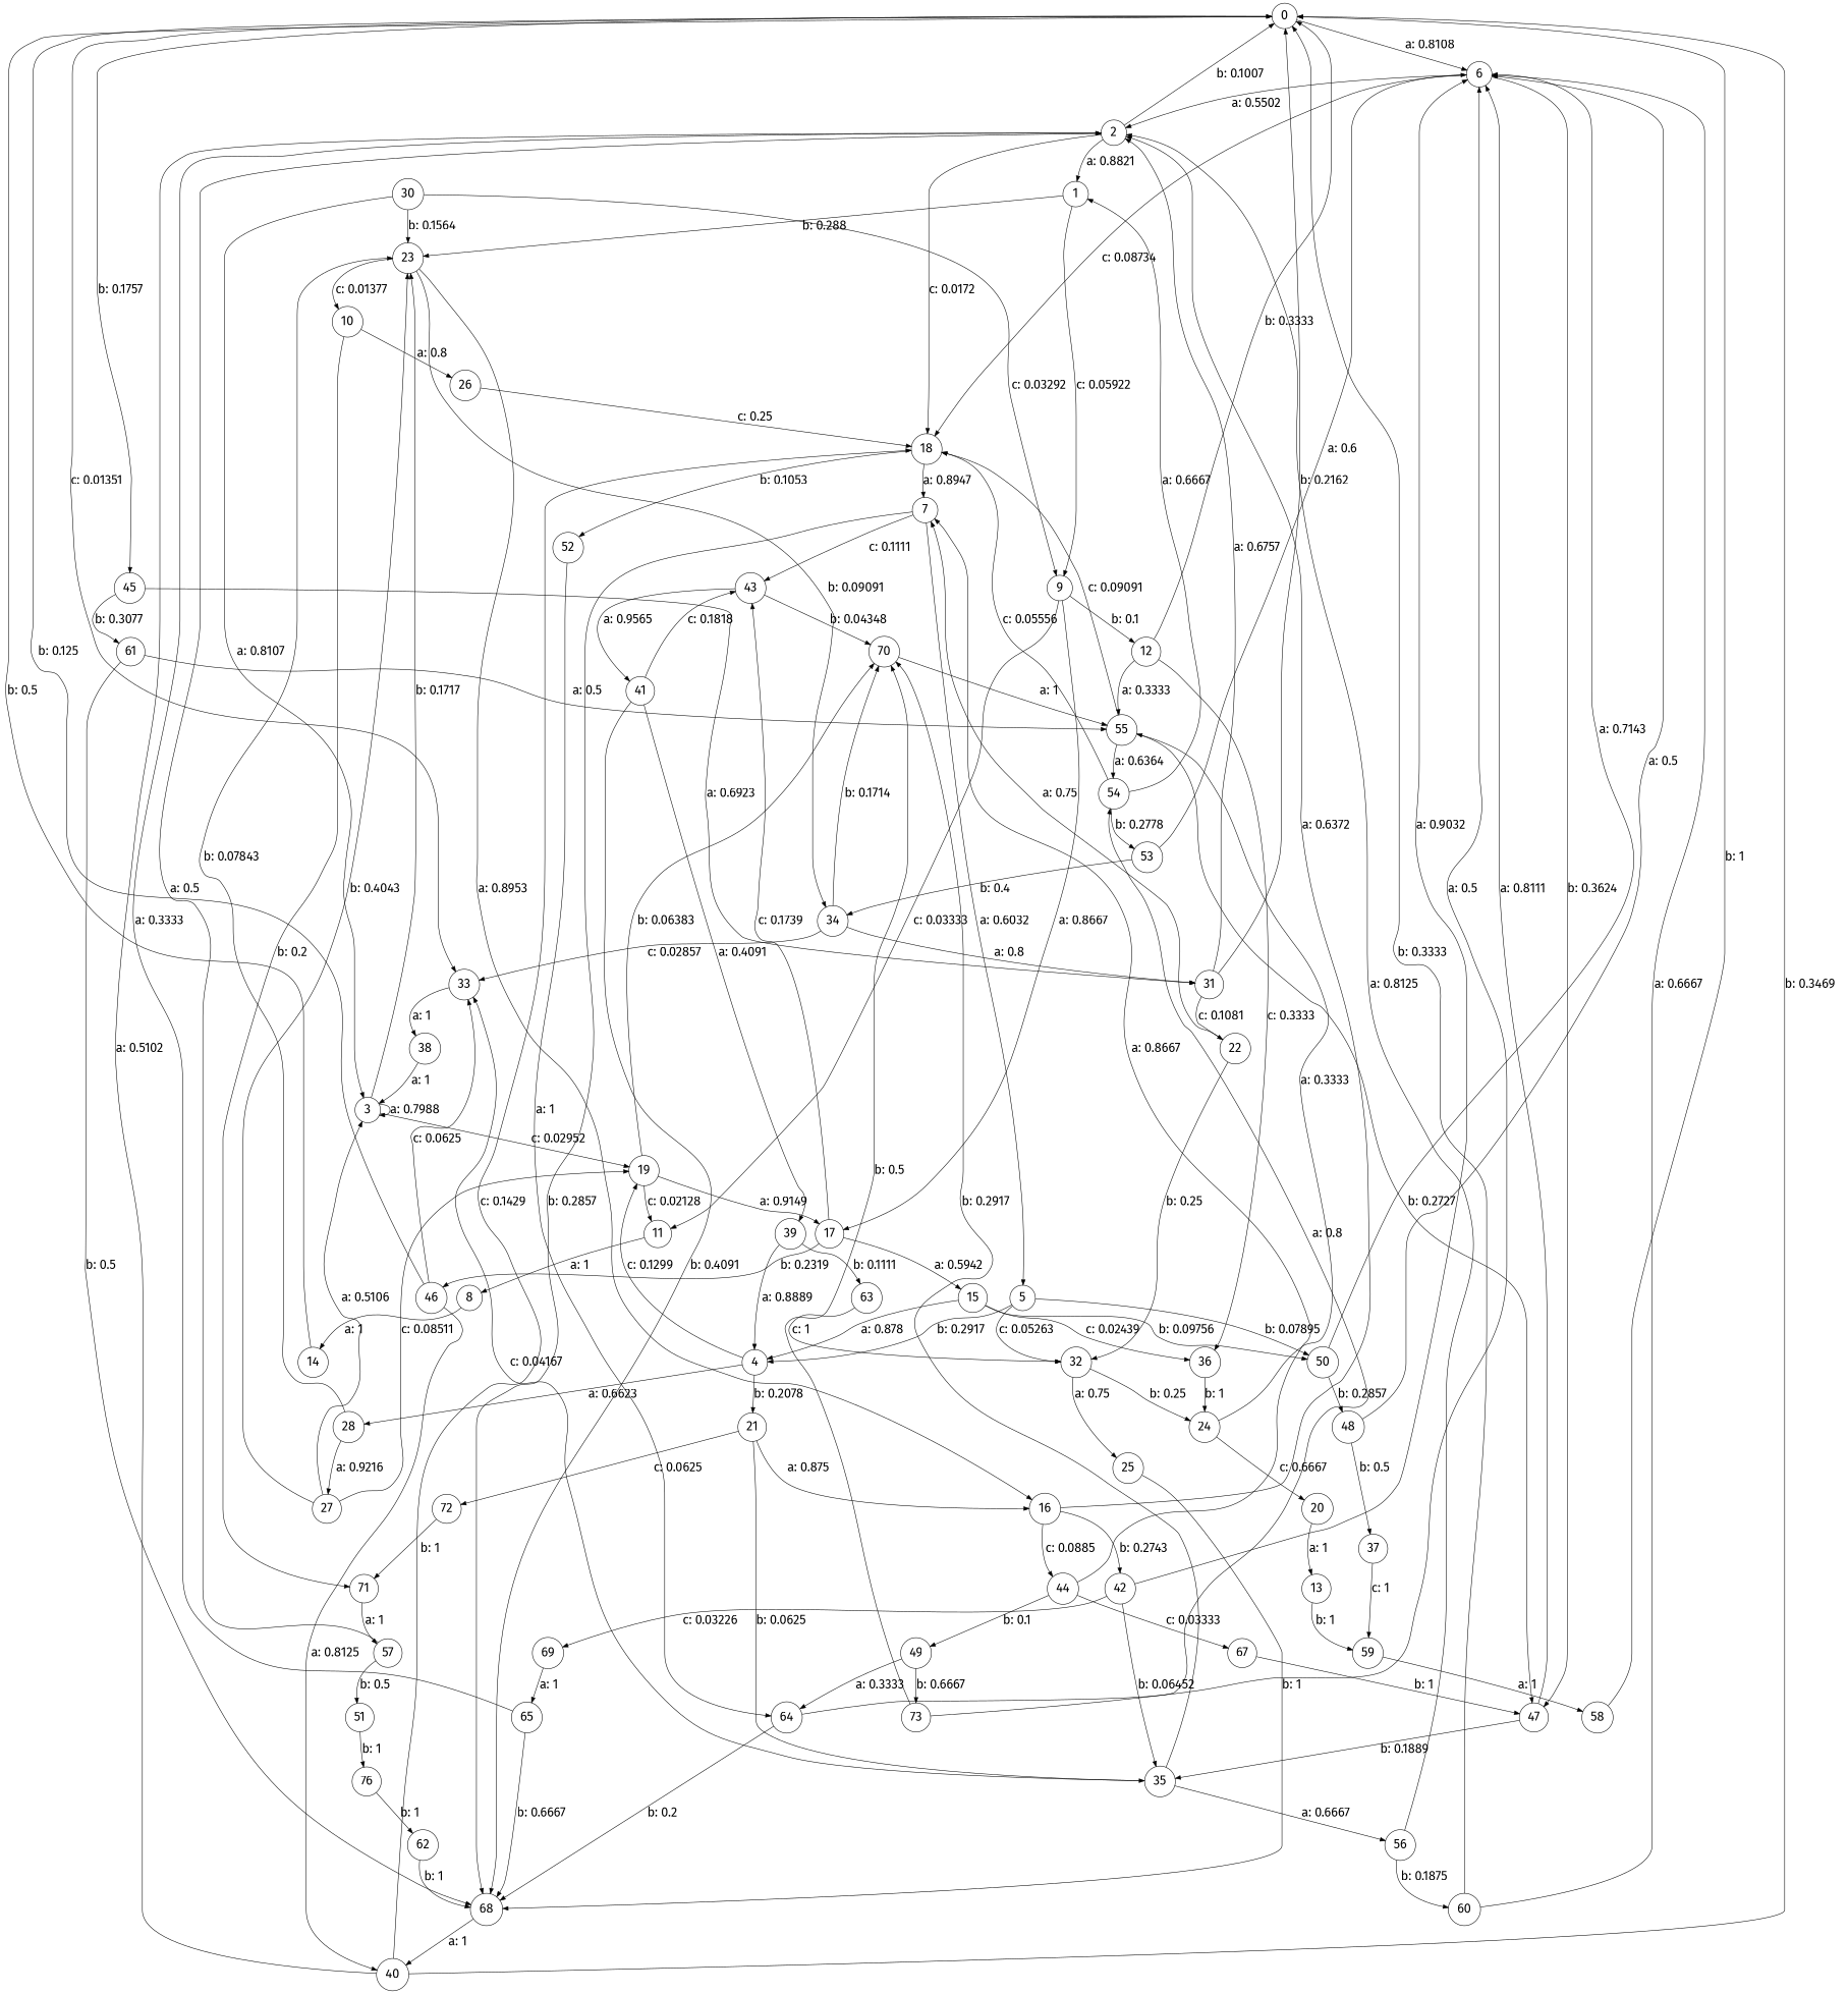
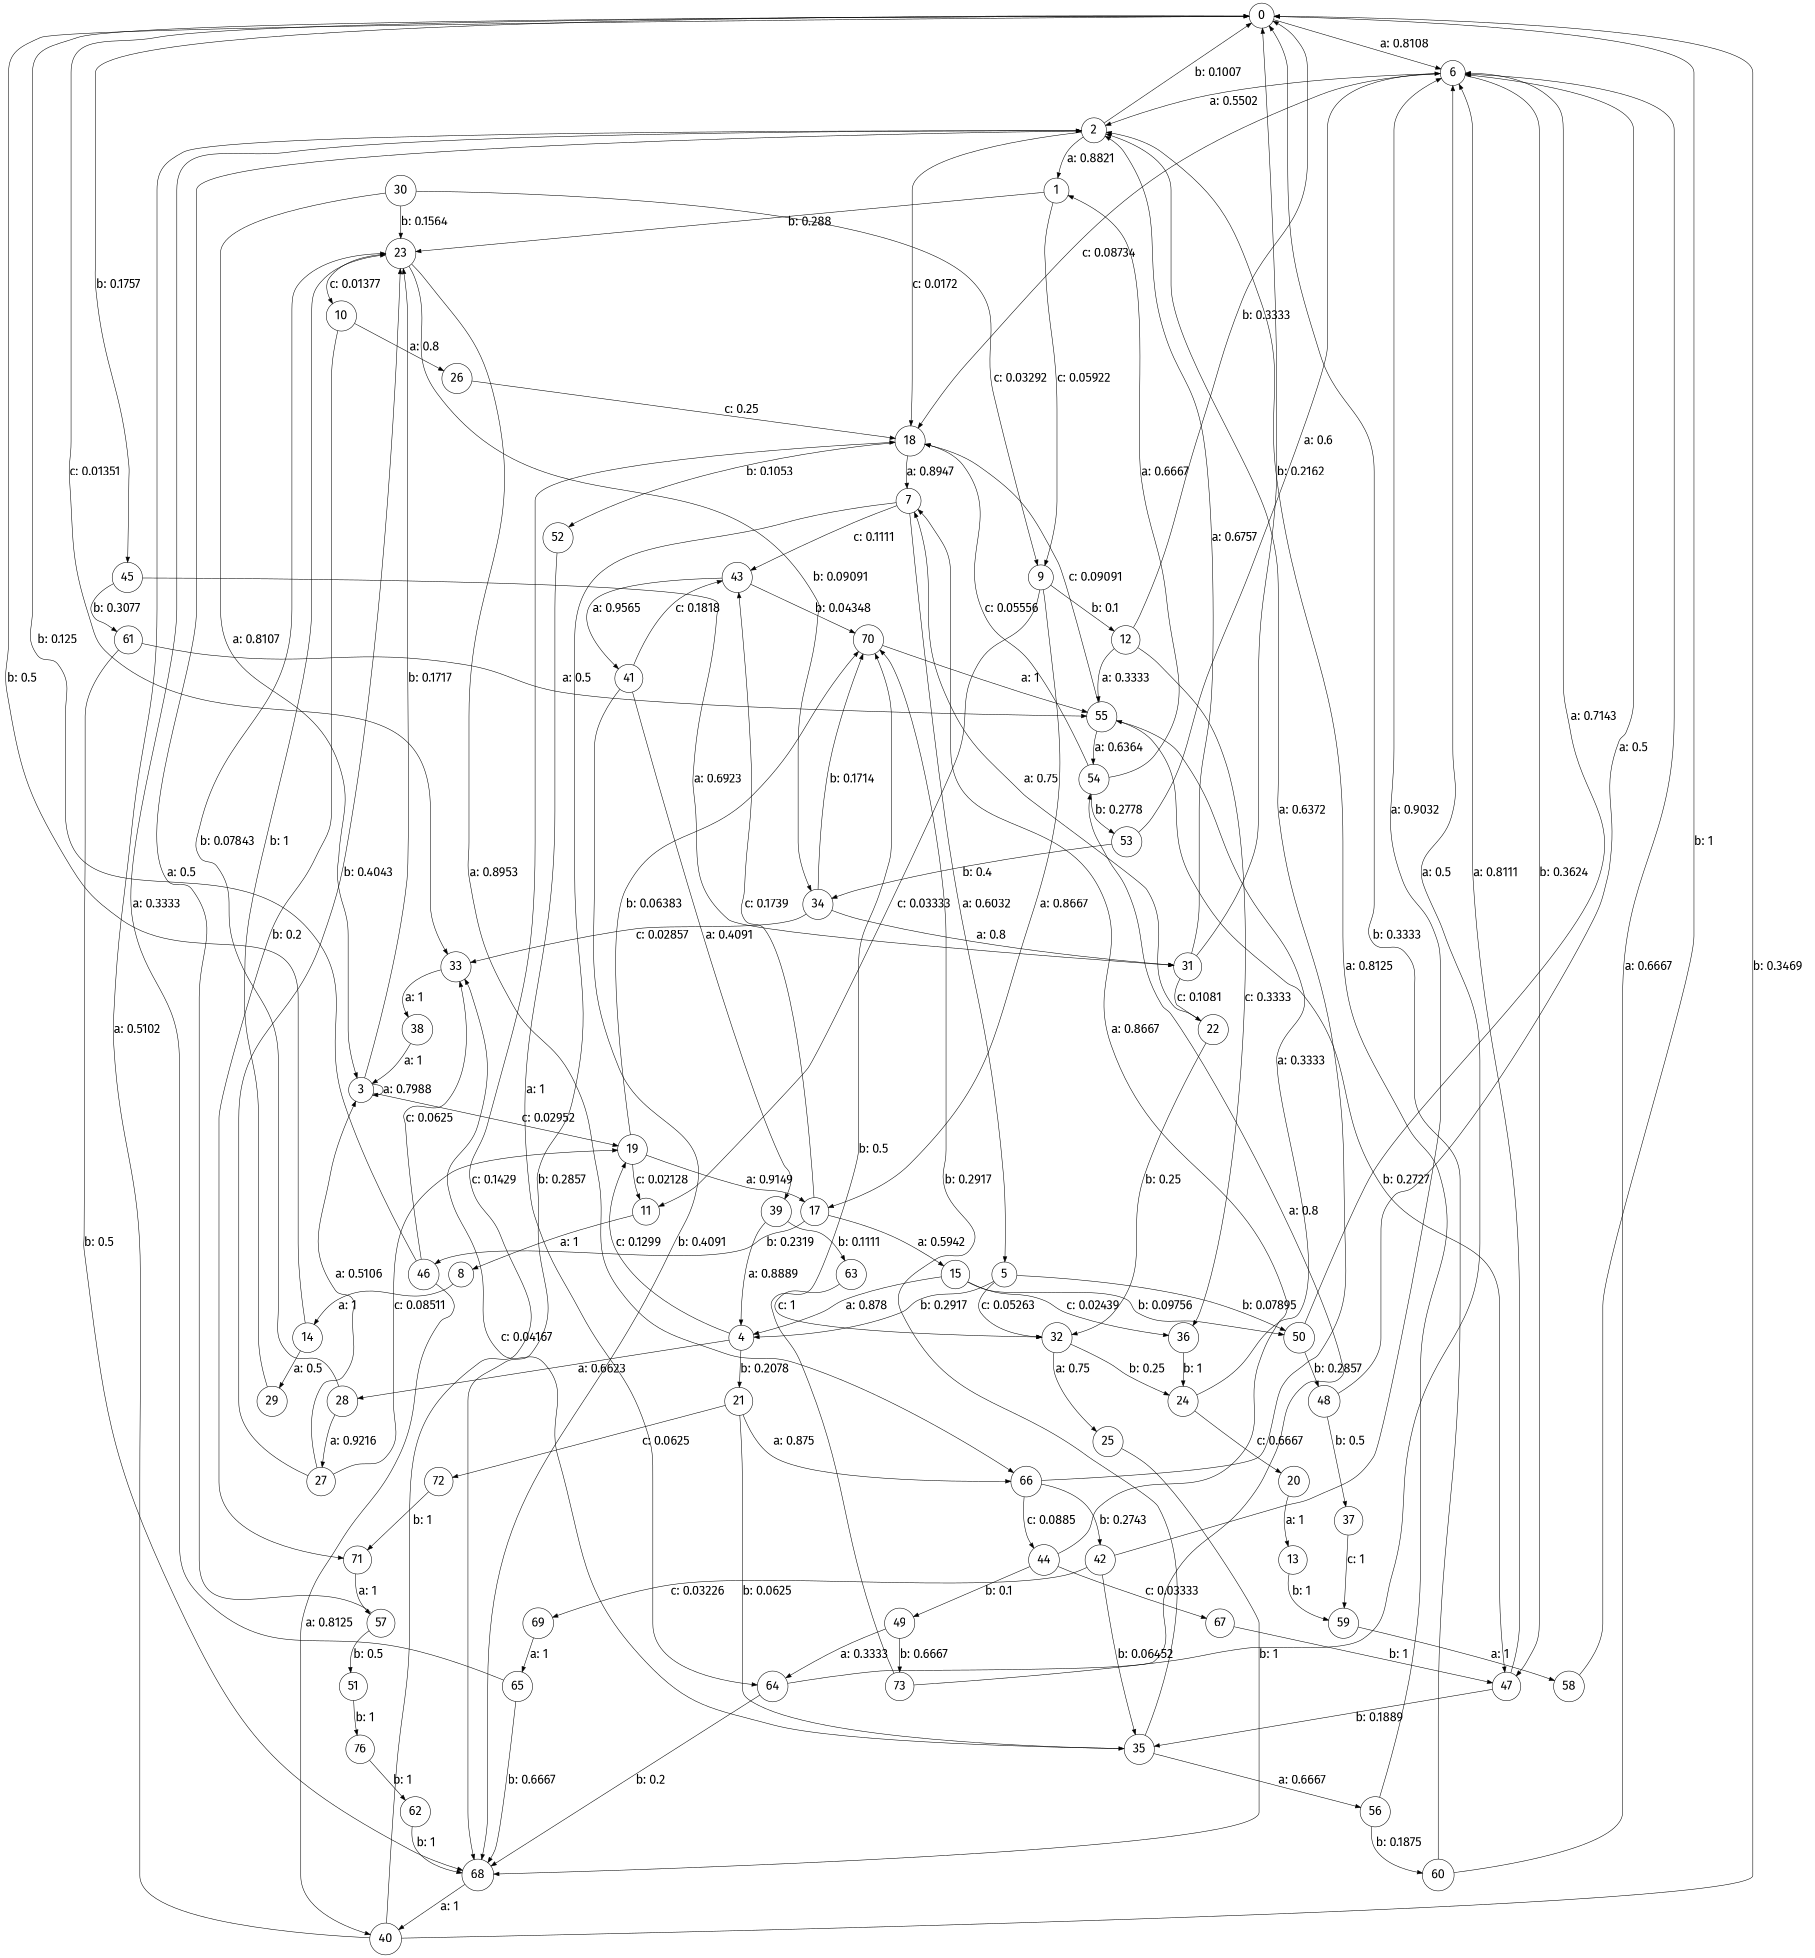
  digraph {
    fontname="Fira Sans"
    node [fontname="Fira Sans" fontsize=24 shape=circle]
    edge [fontname="Fira Sans" fontsize=24]
    0
    6
    45
    33
    2
    18
    47
    31
    61
    38
    1
    7
    52
    35
    22
    68
    55
    3
    23
    9
    30
    10
-   16
+   16 [label=66]
    34
    17
    12
    11
    19
    26
    71
    42
    44
    70
    43
    15
    46
    36
    8
    5
    64
    4
    28
    21
    27
    72
    56
    50
    32
    48
    24
    25
    37
    20
    40
    41
    39
    14
+   29
    54
    57
    51
    53
    13
    59
    58
    69
    49
    67
    65
    73
    60
    63
    n73 [label=76]
    62
    0 -> 6 [label="a: 0.8108   "]
    0 -> 45 [label="b: 0.1757   "]
    0 -> 33 [label="c: 0.01351  "]
    6 -> 2 [label="a: 0.5502   "]
    6 -> 18 [label="c: 0.08734  "]
    6 -> 47 [label="b: 0.3624   "]
    45 -> 31 [label="a: 0.6923   "]
    45 -> 61 [label="b: 0.3077   "]
    33 -> 38 [label="a: 1        "]
    2 -> 0 [label="b: 0.1007   "]
    2 -> 18 [label="c: 0.0172   "]
    2 -> 1 [label="a: 0.8821   "]
    18 -> 7 [label="a: 0.8947   "]
    18 -> 52 [label="b: 0.1053   "]
    47 -> 6 [label="a: 0.8111   "]
    47 -> 35 [label="b: 0.1889   "]
    31 -> 0 [label="b: 0.2162   "]
    31 -> 2 [label="a: 0.6757   "]
    31 -> 22 [label="c: 0.1081   "]
    61 -> 68 [label="b: 0.5      "]
    61 -> 55 [label="a: 0.5      "]
    38 -> 3 [label="a: 1        "]
    1 -> 23 [label="b: 0.288    "]
    1 -> 9 [label="c: 0.05922  "]
    7 -> 68 [label="b: 0.2857   "]
    7 -> 43 [label="c: 0.1111   "]
    7 -> 5 [label="a: 0.6032   "]
    52 -> 64 [label="a: 1        "]
    35 -> 33 [label="c: 0.04167  "]
    35 -> 70 [label="b: 0.2917   "]
    35 -> 56 [label="a: 0.6667   "]
    22 -> 7 [label="a: 0.75     "]
    22 -> 32 [label="b: 0.25     "]
    68 -> 40 [label="a: 1        "]
    55 -> 18 [label="c: 0.09091  "]
    55 -> 47 [label="b: 0.2727   "]
    55 -> 54 [label="a: 0.6364   "]
    3 -> 3 [label="a: 0.7988   "]
    3 -> 23 [label="b: 0.1717   "]
    3 -> 19 [label="c: 0.02952  "]
    23 -> 10 [label="c: 0.01377  "]
    23 -> 16 [label="a: 0.8953   "]
    23 -> 34 [label="b: 0.09091  "]
    9 -> 17 [label="a: 0.8667   "]
    9 -> 12 [label="b: 0.1      "]
    9 -> 11 [label="c: 0.03333  "]
    30 -> 3 [label="a: 0.8107   "]
    30 -> 23 [label="b: 0.1564   "]
    30 -> 9 [label="c: 0.03292  "]
    10 -> 26 [label="a: 0.8      "]
    10 -> 71 [label="b: 0.2      "]
    16 -> 2 [label="a: 0.6372   "]
    16 -> 42 [label="b: 0.2743   "]
    16 -> 44 [label="c: 0.0885   "]
    34 -> 33 [label="c: 0.02857  "]
    34 -> 31 [label="a: 0.8      "]
    34 -> 70 [label="b: 0.1714   "]
    17 -> 43 [label="c: 0.1739   "]
    17 -> 15 [label="a: 0.5942   "]
    17 -> 46 [label="b: 0.2319   "]
    12 -> 0 [label="b: 0.3333   "]
    12 -> 55 [label="a: 0.3333   "]
    12 -> 36 [label="c: 0.3333   "]
    11 -> 8 [label="a: 1        "]
    19 -> 17 [label="a: 0.9149   "]
    19 -> 11 [label="c: 0.02128  "]
    19 -> 70 [label="b: 0.06383  "]
    26 -> 18 [label="c: 0.25     "]
    71 -> 57 [label="a: 1        "]
    42 -> 6 [label="a: 0.9032   "]
    42 -> 35 [label="b: 0.06452  "]
    42 -> 69 [label="c: 0.03226  "]
    44 -> 7 [label="a: 0.8667   "]
    44 -> 49 [label="b: 0.1      "]
    44 -> 67 [label="c: 0.03333  "]
    70 -> 55 [label="a: 1        "]
    43 -> 70 [label="b: 0.04348  "]
    43 -> 41 [label="a: 0.9565   "]
    15 -> 36 [label="c: 0.02439  "]
    15 -> 4 [label="a: 0.878    "]
    15 -> 50 [label="b: 0.09756  "]
    46 -> 0 [label="b: 0.125    "]
    46 -> 33 [label="c: 0.0625   "]
    46 -> 40 [label="a: 0.8125   "]
    36 -> 24 [label="b: 1        "]
    8 -> 14 [label="a: 1        "]
    5 -> 4 [label="b: 0.2917   "]
    5 -> 50 [label="b: 0.07895  "]
    5 -> 32 [label="c: 0.05263  "]
    64 -> 68 [label="b: 0.2      "]
    64 -> 54 [label="a: 0.8      "]
    4 -> 19 [label="c: 0.1299   "]
    4 -> 28 [label="a: 0.6623   "]
    4 -> 21 [label="b: 0.2078   "]
    28 -> 23 [label="b: 0.07843  "]
    28 -> 27 [label="a: 0.9216   "]
    21 -> 35 [label="b: 0.0625   "]
    21 -> 16 [label="a: 0.875    "]
    21 -> 72 [label="c: 0.0625   "]
    27 -> 3 [label="a: 0.5106   "]
    27 -> 23 [label="b: 0.4043   "]
    27 -> 19 [label="c: 0.08511  "]
    72 -> 71 [label="b: 1        "]
    56 -> 2 [label="a: 0.8125   "]
    56 -> 60 [label="b: 0.1875   "]
    50 -> 6 [label="a: 0.7143   "]
    50 -> 48 [label="b: 0.2857   "]
    32 -> 24 [label="b: 0.25     "]
    32 -> 25 [label="a: 0.75     "]
    48 -> 6 [label="a: 0.5      "]
    48 -> 37 [label="b: 0.5      "]
    24 -> 55 [label="a: 0.3333   "]
    24 -> 20 [label="c: 0.6667   "]
    25 -> 68 [label="b: 1        "]
    37 -> 59 [label="c: 1        "]
    20 -> 13 [label="a: 1        "]
    40 -> 0 [label="b: 0.3469   "]
    40 -> 2 [label="a: 0.5102   "]
    40 -> 18 [label="c: 0.1429   "]
    41 -> 68 [label="b: 0.4091   "]
    41 -> 43 [label="c: 0.1818   "]
    41 -> 39 [label="a: 0.4091   "]
    39 -> 4 [label="a: 0.8889   "]
    39 -> 63 [label="b: 0.1111   "]
    14 -> 0 [label="b: 0.5      "]
+   14 -> 29 [label="a: 0.5      "]
+   29 -> 23 [label="b: 1        "]
    54 -> 18 [label="c: 0.05556  "]
    54 -> 1 [label="a: 0.6667   "]
    54 -> 53 [label="b: 0.2778   "]
    57 -> 2 [label="a: 0.5      "]
    57 -> 51 [label="b: 0.5      "]
    51 -> n73 [label="b: 1        "]
    53 -> 6 [label="a: 0.6      "]
    53 -> 34 [label="b: 0.4      "]
    13 -> 59 [label="b: 1        "]
    59 -> 58 [label="a: 1        "]
    58 -> 0 [label="b: 1        "]
    69 -> 65 [label="a: 1        "]
    49 -> 64 [label="a: 0.3333   "]
    49 -> 73 [label="b: 0.6667   "]
    67 -> 47 [label="b: 1        "]
    65 -> 2 [label="a: 0.3333   "]
    65 -> 68 [label="b: 0.6667   "]
    73 -> 6 [label="a: 0.5      "]
    73 -> 70 [label="b: 0.5      "]
    60 -> 0 [label="b: 0.3333   "]
    60 -> 6 [label="a: 0.6667   "]
    63 -> 32 [label="c: 1        "]
    n73 -> 62 [label="b: 1        "]
    62 -> 68 [label="b: 1        "]
  }
